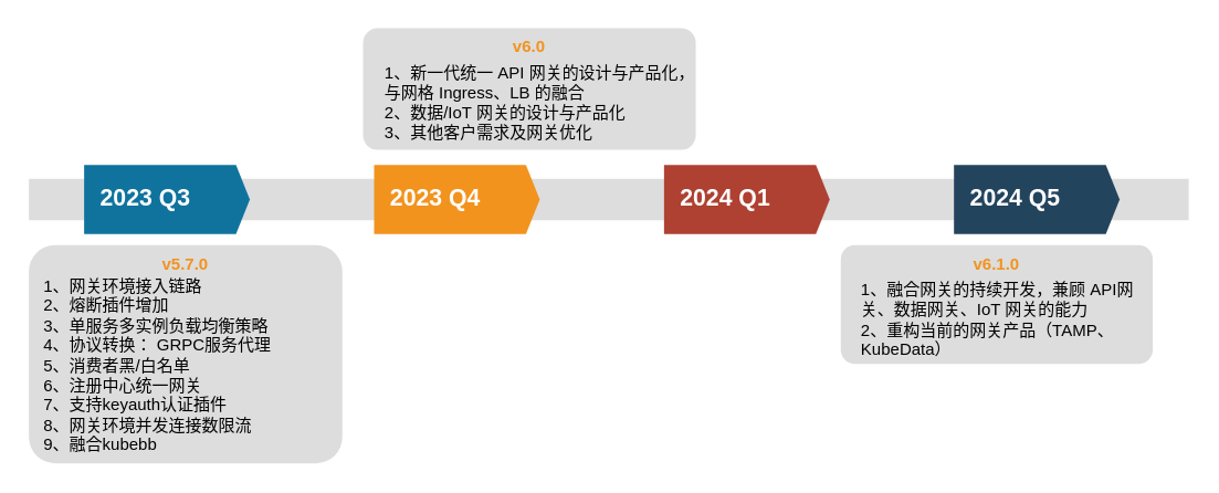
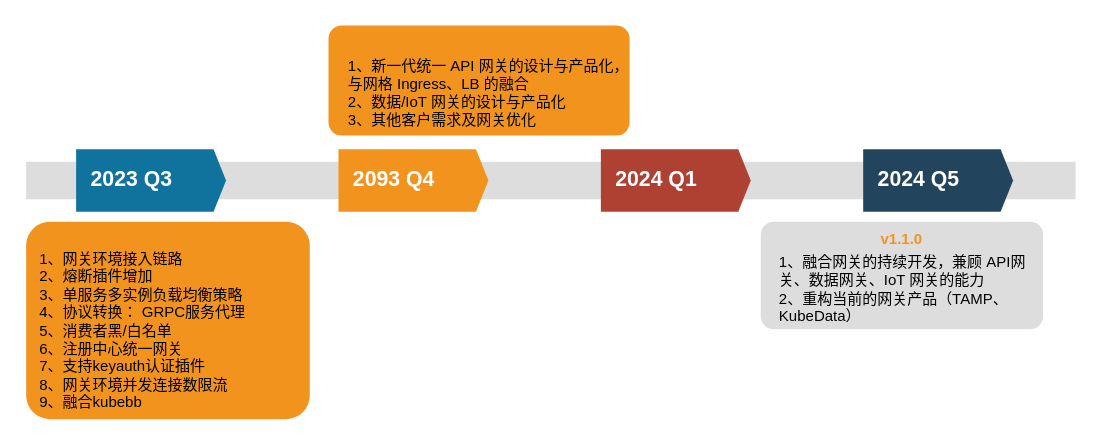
  <mxCell id="0" />
  <mxCell id="1" parent="0" />
  <mxCell id="2" value="" style="fillColor=#dddddd;rounded=0;strokeColor=none;" parent="1" vertex="1"><mxGeometry x="20" y="129" width="840" height="30" as="geometry" /></mxCell>
  <mxCell id="3" value="2023 Q3" style="shape=mxgraph.infographic.ribbonSimple;notch1=0;notch2=10;notch=0;html=1;fillColor=#10739E;strokeColor=none;shadow=0;fontSize=17;fontColor=#FFFFFF;align=left;spacingLeft=10;fontStyle=1;" parent="1" vertex="1"><mxGeometry x="60" y="119" width="120" height="50" as="geometry" /></mxCell>
- <mxCell id="4" value="2023 Q4" style="shape=mxgraph.infographic.ribbonSimple;notch1=0;notch2=10;notch=0;html=1;fillColor=#F2931E;strokeColor=none;shadow=0;fontSize=17;fontColor=#FFFFFF;align=left;spacingLeft=10;fontStyle=1;" parent="1" vertex="1"><mxGeometry x="270" y="119" width="120" height="50" as="geometry" /></mxCell>
+ <mxCell id="4" value="2093 Q4" style="shape=mxgraph.infographic.ribbonSimple;notch1=0;notch2=10;notch=0;html=1;fillColor=#F2931E;strokeColor=none;shadow=0;fontSize=17;fontColor=#FFFFFF;align=left;spacingLeft=10;fontStyle=1;" parent="1" vertex="1"><mxGeometry x="270" y="119" width="120" height="50" as="geometry" /></mxCell>
  <mxCell id="5" value="2024 Q1" style="shape=mxgraph.infographic.ribbonSimple;notch1=0;notch2=10;notch=0;html=1;fillColor=#AE4132;strokeColor=none;shadow=0;fontSize=17;fontColor=#FFFFFF;align=left;spacingLeft=10;fontStyle=1;" parent="1" vertex="1"><mxGeometry x="480" y="119" width="120" height="50" as="geometry" /></mxCell>
  <mxCell id="6" value="2024 Q5" style="shape=mxgraph.infographic.ribbonSimple;notch1=0;notch2=10;notch=0;html=1;fillColor=#23445D;strokeColor=none;shadow=0;fontSize=17;fontColor=#FFFFFF;align=left;spacingLeft=10;fontStyle=1;" parent="1" vertex="1"><mxGeometry x="690" y="119" width="120" height="50" as="geometry" /></mxCell>
- <mxCell id="7" value="&lt;font style=&quot;font-size: 10px&quot;&gt;&lt;font style=&quot;font-size: 12px&quot; color=&quot;#F2931E&quot;&gt;&lt;b&gt;v5.7.0&lt;br&gt;&lt;/b&gt;&lt;/font&gt;&lt;br&gt;&lt;/font&gt;" style="rounded=1;strokeColor=none;fillColor=#DDDDDD;align=center;arcSize=12;verticalAlign=top;whiteSpace=wrap;html=1;fontSize=12;" parent="1" vertex="1"><mxGeometry x="20" y="177" width="227" height="158" as="geometry" /></mxCell>
+ <mxCell id="7" value="&lt;font style=&quot;font-size: 10px&quot;&gt;&lt;font style=&quot;font-size: 12px&quot; color=&quot;#F2931E&quot;&gt;&lt;b&gt;v5.7.0&lt;br&gt;&lt;/b&gt;&lt;/font&gt;&lt;br&gt;&lt;/font&gt;" style="rounded=1;strokeColor=none;fillColor=#f2931e;align=center;arcSize=12;verticalAlign=top;whiteSpace=wrap;html=1;fontSize=12;" parent="1" vertex="1"><mxGeometry x="20" y="177" width="227" height="158" as="geometry" /></mxCell>
  <mxCell id="8" value="1、网关环境接入链路&lt;br&gt;2、熔断插件增加&lt;br&gt;3、单服务多实例负载均衡策略&lt;br&gt;4、协议转换： GRPC服务代理&lt;br&gt;5、消费者黑/白名单&lt;br&gt;6、注册中心统一网关&lt;br&gt;7、支持keyauth认证插件&lt;br&gt;8、网关环境并发连接数限流&lt;br&gt;9、融合kubebb&lt;p&gt;&lt;/p&gt;" style="text;html=1;whiteSpace=wrap;" parent="1" vertex="1"><mxGeometry x="28.5" y="192.5" width="210" height="110" as="geometry" /></mxCell>
- <mxCell id="9" value="&lt;font style=&quot;font-size: 10px&quot;&gt;&lt;font style=&quot;font-size: 12px&quot; color=&quot;#F2931E&quot;&gt;&lt;b&gt;v6.0&lt;br&gt;&lt;/b&gt;&lt;/font&gt;&lt;br&gt;&lt;/font&gt;" style="rounded=1;strokeColor=none;fillColor=#DDDDDD;align=center;arcSize=12;verticalAlign=top;whiteSpace=wrap;html=1;fontSize=12;" parent="1" vertex="1"><mxGeometry x="262" y="20" width="241" height="88" as="geometry" /></mxCell>
+ <mxCell id="9" value="&lt;font style=&quot;font-size: 10px&quot;&gt;&lt;font style=&quot;font-size: 12px&quot; color=&quot;#F2931E&quot;&gt;&lt;b&gt;v6.0&lt;br&gt;&lt;/b&gt;&lt;/font&gt;&lt;br&gt;&lt;/font&gt;" style="rounded=1;strokeColor=none;fillColor=#f2931e;align=center;arcSize=12;verticalAlign=top;whiteSpace=wrap;html=1;fontSize=12;" parent="1" vertex="1"><mxGeometry x="262" y="20" width="241" height="88" as="geometry" /></mxCell>
  <mxCell id="10" value="1、新一代统一 API 网关的设计与产品化，与网格 Ingress、LB 的融合&lt;br&gt;&lt;span style=&quot;white-space: nowrap&quot;&gt;2、数据/IoT 网关的设计与产品化&lt;/span&gt;&lt;br style=&quot;white-space: nowrap&quot;&gt;&lt;span style=&quot;white-space: nowrap&quot;&gt;3、其他客户需求及网关优化&lt;/span&gt;" style="text;html=1;whiteSpace=wrap;" parent="1" vertex="1"><mxGeometry x="276" y="39" width="227" height="58" as="geometry" /></mxCell>
- <mxCell id="11" value="&lt;font style=&quot;font-size: 10px&quot;&gt;&lt;font style=&quot;font-size: 12px&quot; color=&quot;#F2931E&quot;&gt;&lt;b&gt;v6.1.0&lt;br&gt;&lt;/b&gt;&lt;/font&gt;&lt;br&gt;&lt;/font&gt;" style="rounded=1;strokeColor=none;fillColor=#DDDDDD;align=center;arcSize=12;verticalAlign=top;whiteSpace=wrap;html=1;fontSize=12;" parent="1" vertex="1"><mxGeometry x="608" y="177" width="226" height="86" as="geometry" /></mxCell>
+ <mxCell id="11" value="&lt;font style=&quot;font-size: 10px&quot;&gt;&lt;font style=&quot;font-size: 12px&quot; color=&quot;#F2931E&quot;&gt;&lt;b&gt;v1.1.0&lt;br&gt;&lt;/b&gt;&lt;/font&gt;&lt;br&gt;&lt;/font&gt;" style="rounded=1;strokeColor=none;fillColor=#DDDDDD;align=center;arcSize=12;verticalAlign=top;whiteSpace=wrap;html=1;fontSize=12;" parent="1" vertex="1"><mxGeometry x="608" y="177" width="226" height="86" as="geometry" /></mxCell>
  <mxCell id="12" value="1、融合网关的持续开发，兼顾 API网关、数据网关、IoT 网关的能力&lt;br&gt;2、重构当前的网关产品（TAMP、KubeData）" style="text;html=1;whiteSpace=wrap;" parent="1" vertex="1"><mxGeometry x="621" y="196" width="206" height="58" as="geometry" /></mxCell>
